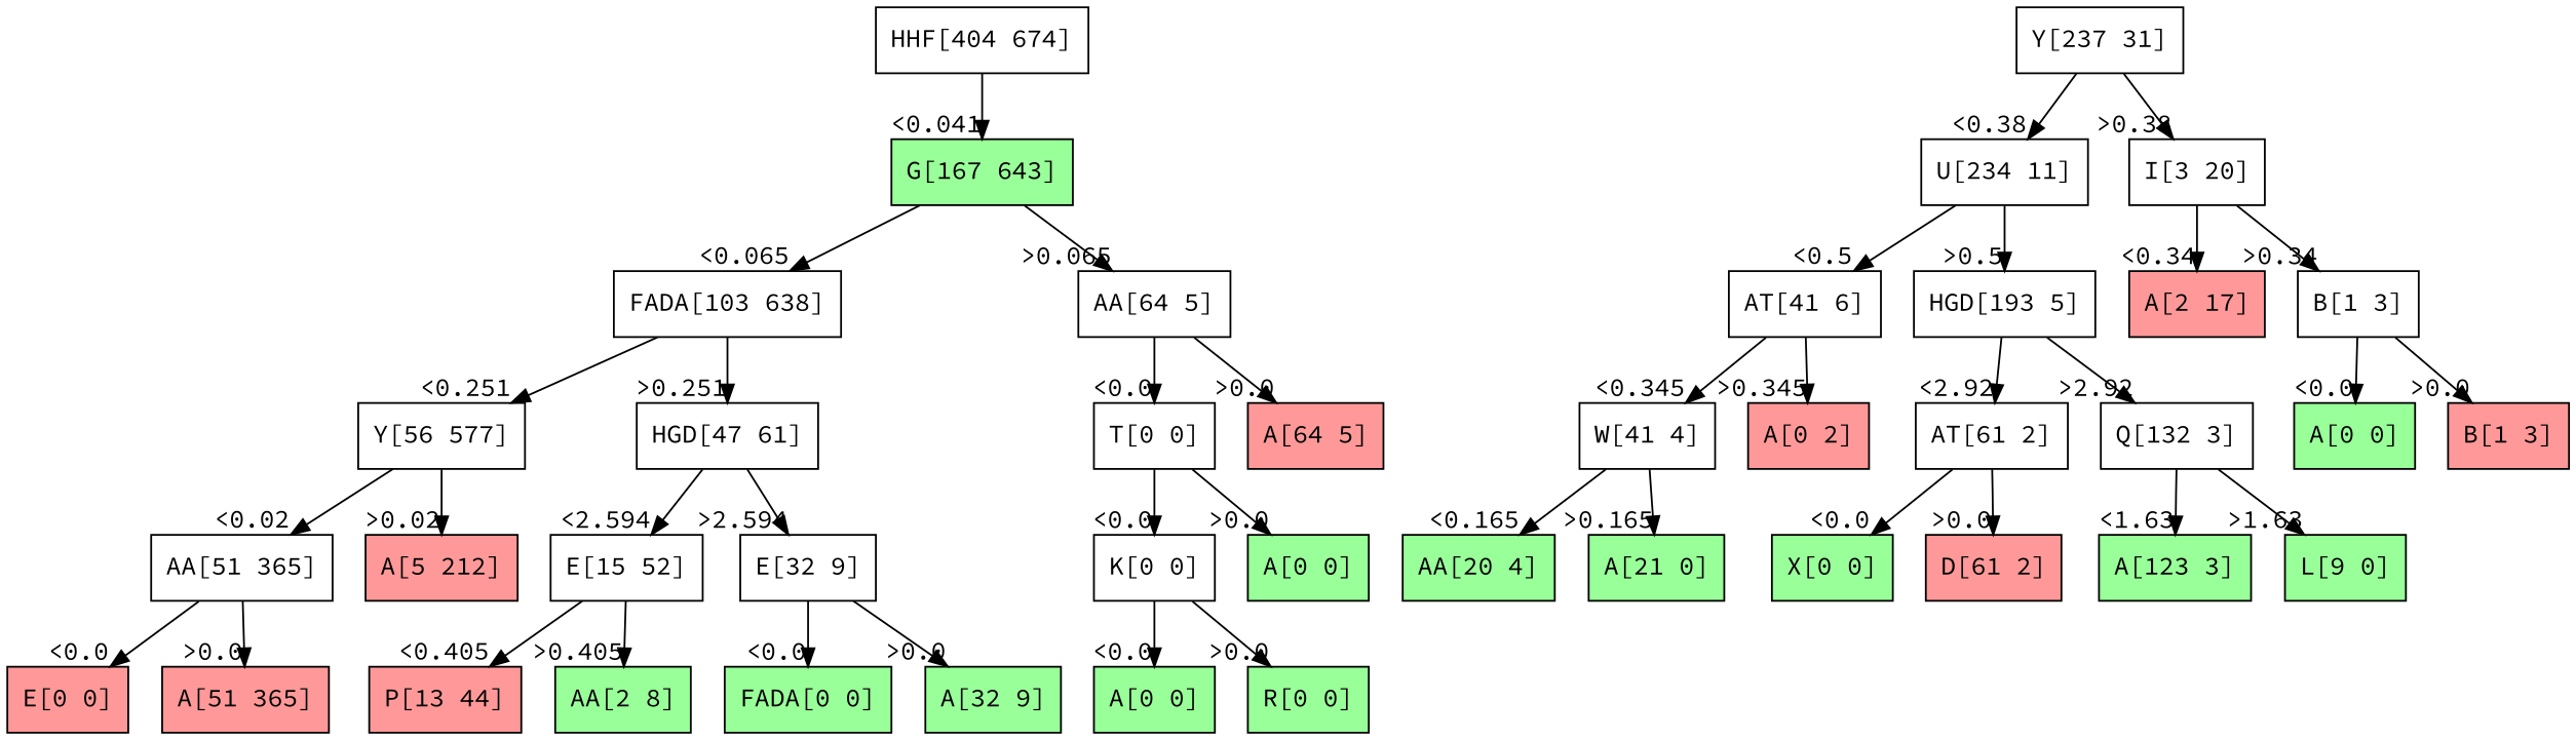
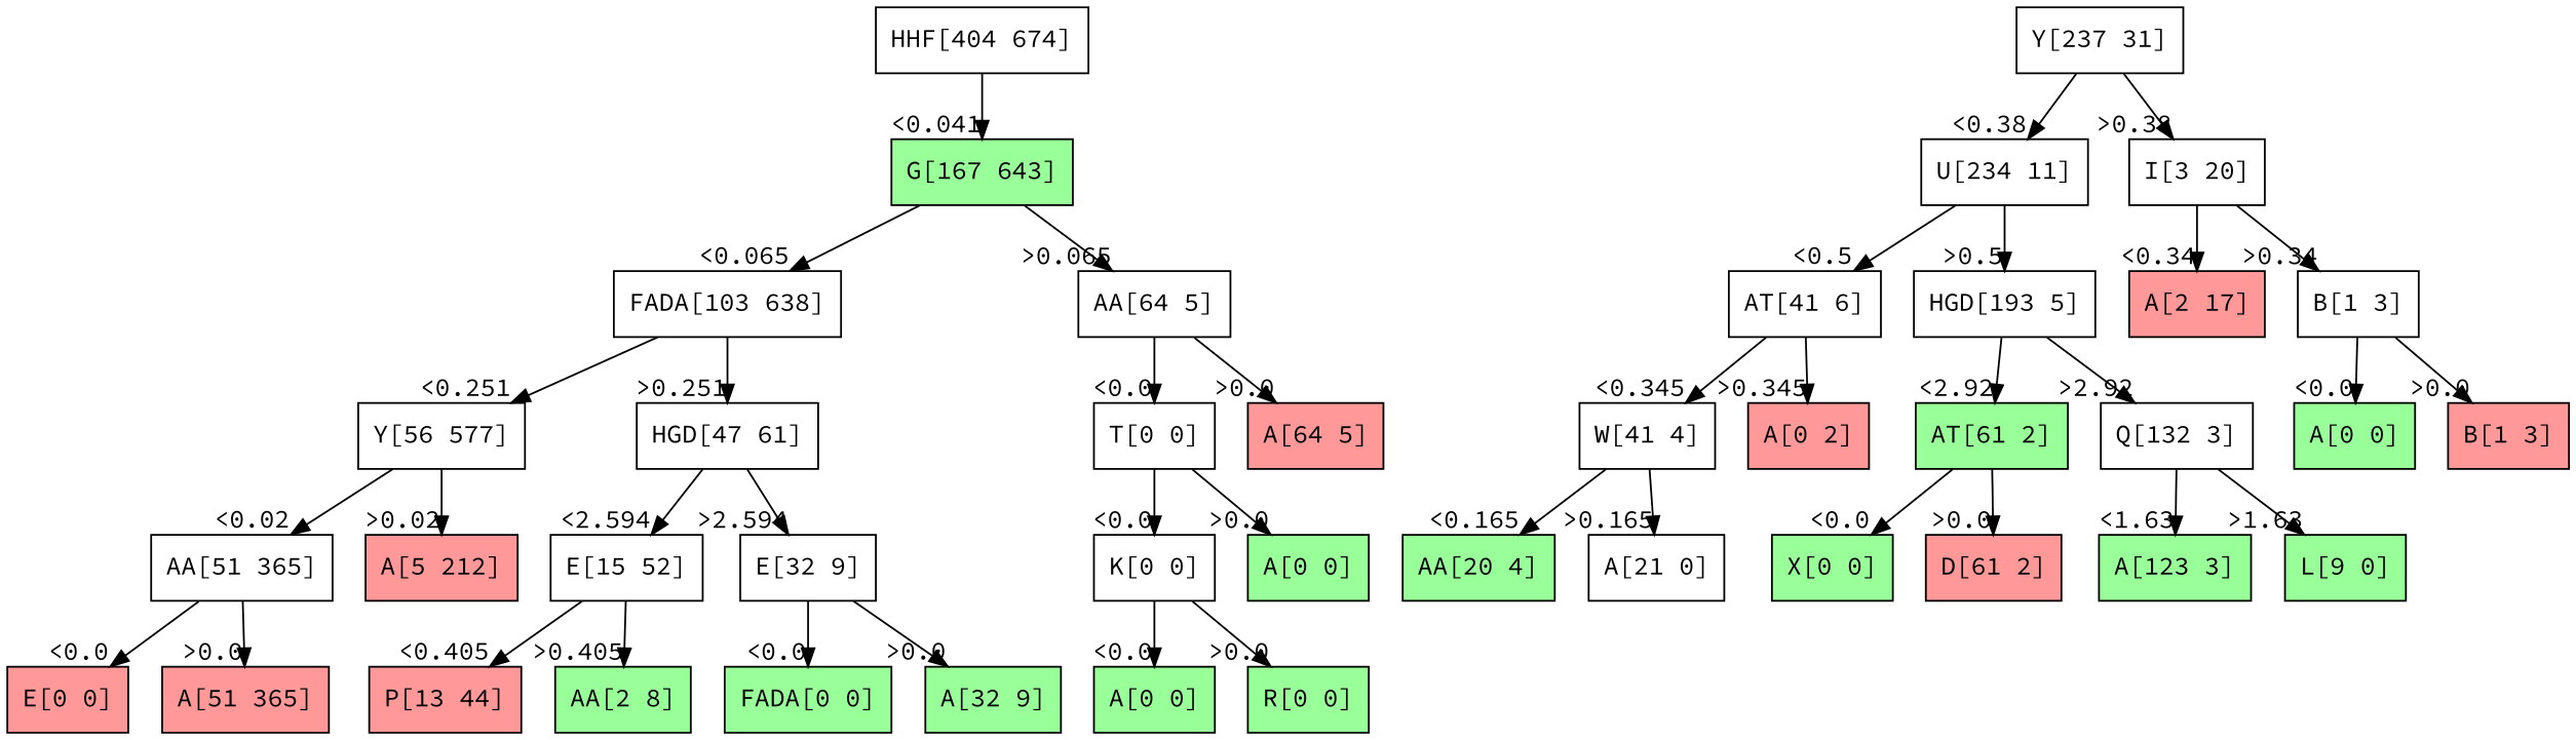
  digraph {
    fontname="Source Code Pro"
    node [color=black fillcolor="#ffffff" fontname="Source Code Pro" shape=box style=filled]
    edge [fontname="Source Code Pro" headlabel="<0.0" labelangle=45 labeldistance=2.5]
    n1 [label="HHF[404 674]"]
    n2 [fillcolor="#99ff99" label="G[167 643]"]
    n3 [label="FADA[103 638]"]
    n4 [label="AA[64 5]"]
    n5 [label="Y[237 31]"]
    n6 [label="U[234 11]"]
    n7 [label="I[3 20]"]
    n8 [label="Y[56 577]"]
    n9 [label="HGD[47 61]"]
    n10 [label="T[0 0]"]
    n11 [fillcolor="#ff9999" label="A[64 5]"]
    n12 [label="AA[51 365]"]
    n13 [fillcolor="#ff9999" label="A[5 212]"]
    n14 [label="E[15 52]"]
    n15 [label="E[32 9]"]
    n16 [fillcolor="#ff9999" label="E[0 0]"]
    n17 [fillcolor="#ff9999" label="A[51 365]"]
    n18 [fillcolor="#ff9999" label="P[13 44]"]
    n19 [fillcolor="#99ff99" label="AA[2 8]"]
    n20 [fillcolor="#99ff99" label="FADA[0 0]"]
    n21 [fillcolor="#99ff99" label="A[32 9]"]
    n22 [label="K[0 0]"]
    n23 [fillcolor="#99ff99" label="A[0 0]"]
    n24 [fillcolor="#99ff99" label="A[0 0]"]
    n25 [fillcolor="#99ff99" label="R[0 0]"]
    n26 [label="AT[41 6]"]
    n27 [label="HGD[193 5]"]
    n28 [fillcolor="#ff9999" label="A[2 17]"]
    n29 [label="B[1 3]"]
    n30 [label="W[41 4]"]
    n31 [fillcolor="#ff9999" label="A[0 2]"]
-   n32 [label="AT[61 2]"]
+   n32 [fillcolor="#99ff99" label="AT[61 2]"]
    n33 [label="Q[132 3]"]
    n34 [fillcolor="#99ff99" label="AA[20 4]"]
-   n35 [fillcolor="#99ff99" label="A[21 0]"]
+   n35 [label="A[21 0]"]
    n36 [fillcolor="#99ff99" label="X[0 0]"]
    n37 [fillcolor="#ff9999" label="D[61 2]"]
    n38 [fillcolor="#99ff99" label="A[123 3]"]
    n39 [fillcolor="#99ff99" label="L[9 0]"]
    n40 [fillcolor="#99ff99" label="A[0 0]"]
    n41 [fillcolor="#ff9999" label="B[1 3]"]
    n1 -> n2 [headlabel="<0.041"]
    n2 -> n3 [headlabel="<0.065"]
    n2 -> n4 [headlabel=">0.065" labelangle=-45]
    n3 -> n8 [headlabel="<0.251"]
    n3 -> n9 [headlabel=">0.251" labelangle=-45]
    n4 -> n10
    n4 -> n11 [headlabel=">0.0" labelangle=-45]
    n5 -> n6 [headlabel="<0.38"]
    n5 -> n7 [headlabel=">0.38" labelangle=-45]
    n6 -> n26 [headlabel="<0.5"]
    n6 -> n27 [headlabel=">0.5" labelangle=-45]
    n7 -> n28 [headlabel="<0.34"]
    n7 -> n29 [headlabel=">0.34" labelangle=-45]
    n8 -> n12 [headlabel="<0.02"]
    n8 -> n13 [headlabel=">0.02" labelangle=-45]
    n9 -> n14 [headlabel="<2.594"]
    n9 -> n15 [headlabel=">2.594" labelangle=-45]
    n10 -> n22
    n10 -> n23 [headlabel=">0.0" labelangle=-45]
    n12 -> n16
    n12 -> n17 [headlabel=">0.0" labelangle=-45]
    n14 -> n18 [headlabel="<0.405"]
    n14 -> n19 [headlabel=">0.405" labelangle=-45]
    n15 -> n20
    n15 -> n21 [headlabel=">0.0" labelangle=-45]
    n22 -> n24
    n22 -> n25 [headlabel=">0.0" labelangle=-45]
    n26 -> n30 [headlabel="<0.345"]
    n26 -> n31 [headlabel=">0.345" labelangle=-45]
    n27 -> n32 [headlabel="<2.92"]
    n27 -> n33 [headlabel=">2.92" labelangle=-45]
    n29 -> n40
    n29 -> n41 [headlabel=">0.0" labelangle=-45]
    n30 -> n34 [headlabel="<0.165"]
    n30 -> n35 [headlabel=">0.165" labelangle=-45]
    n32 -> n36
    n32 -> n37 [headlabel=">0.0" labelangle=-45]
    n33 -> n38 [headlabel="<1.63"]
    n33 -> n39 [headlabel=">1.63" labelangle=-45]
  }
